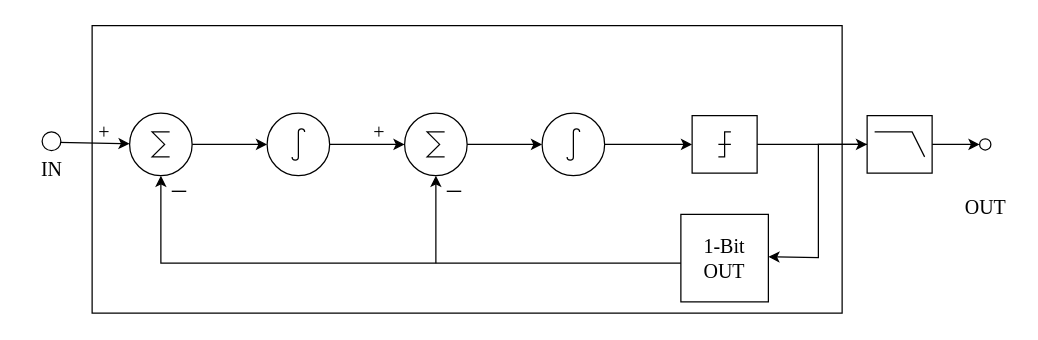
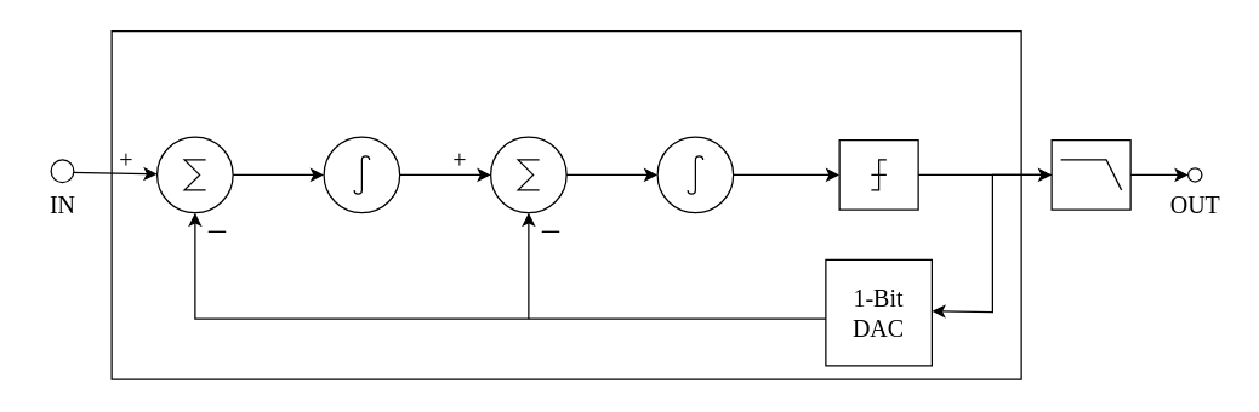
  <mxCell id="0" />
  <mxCell id="1" parent="0" />
  <mxCell id="2" value="" style="verticalLabelPosition=bottom;shadow=0;dashed=0;align=center;html=1;verticalAlign=top;shape=mxgraph.electrical.abstract.integrator;" vertex="1" parent="1"><mxGeometry x="213" y="90" width="50" height="50" as="geometry" /></mxCell>
  <mxCell id="3" value="" style="verticalLabelPosition=bottom;shadow=0;dashed=0;align=center;html=1;verticalAlign=top;shape=mxgraph.electrical.abstract.integrator;" vertex="1" parent="1"><mxGeometry x="433" y="90" width="50" height="50" as="geometry" /></mxCell>
  <mxCell id="4" value="" style="verticalLabelPosition=bottom;shadow=0;dashed=0;align=center;html=1;verticalAlign=top;shape=mxgraph.electrical.abstract.quantizer;" vertex="1" parent="1"><mxGeometry x="553" y="92" width="52" height="46" as="geometry" /></mxCell>
  <mxCell id="5" style="edgeStyle=orthogonalEdgeStyle;rounded=0;orthogonalLoop=1;jettySize=auto;html=1;startArrow=classic;startFill=1;endArrow=none;" edge="1" parent="1" source="6"><mxGeometry relative="1" as="geometry"><mxPoint x="348" y="210" as="targetPoint" /></mxGeometry></mxCell>
  <mxCell id="6" value="" style="verticalLabelPosition=bottom;shadow=0;dashed=0;align=center;html=1;verticalAlign=top;shape=mxgraph.electrical.abstract.sum;" vertex="1" parent="1"><mxGeometry x="323" y="90" width="50" height="50" as="geometry" /></mxCell>
  <mxCell id="7" style="edgeStyle=orthogonalEdgeStyle;rounded=0;orthogonalLoop=1;jettySize=auto;html=1;endSize=4;startArrow=classic;startFill=1;endArrow=none;sourcePerimeterSpacing=0;targetPerimeterSpacing=0;entryX=0;entryY=0.5;entryDx=0;entryDy=0;entryPerimeter=0;" edge="1" parent="1" target="10"><mxGeometry relative="1" as="geometry"><mxPoint x="653" y="120" as="targetPoint" /><mxPoint x="614" y="205" as="sourcePoint" /></mxGeometry></mxCell>
- <mxCell id="8" value="&lt;font style=&quot;font-size: 16px;&quot; face=&quot;Times New Roman&quot;&gt;1-Bit OUT&lt;/font&gt;" style="rounded=0;whiteSpace=wrap;html=1;" vertex="1" parent="1"><mxGeometry x="544" y="171" width="70" height="70" as="geometry" /></mxCell>
+ <mxCell id="8" value="&lt;font style=&quot;font-size: 16px;&quot; face=&quot;Times New Roman&quot;&gt;1-Bit DAC&lt;/font&gt;" style="rounded=0;whiteSpace=wrap;html=1;" vertex="1" parent="1"><mxGeometry x="544" y="171" width="70" height="70" as="geometry" /></mxCell>
  <mxCell id="9" style="edgeStyle=orthogonalEdgeStyle;rounded=0;orthogonalLoop=1;jettySize=auto;html=1;entryX=0;entryY=0.5;entryDx=0;entryDy=0;" edge="1" parent="1" source="10" target="25"><mxGeometry relative="1" as="geometry" /></mxCell>
  <mxCell id="10" value="" style="verticalLabelPosition=bottom;shadow=0;dashed=0;align=center;html=1;verticalAlign=top;shape=mxgraph.electrical.logic_gates.lowpass_filter;" vertex="1" parent="1"><mxGeometry x="693" y="92" width="52" height="46" as="geometry" /></mxCell>
  <mxCell id="11" style="edgeStyle=orthogonalEdgeStyle;rounded=0;orthogonalLoop=1;jettySize=auto;html=1;" edge="1" parent="1" source="12" target="2"><mxGeometry relative="1" as="geometry" /></mxCell>
  <mxCell id="12" value="" style="verticalLabelPosition=bottom;shadow=0;dashed=0;align=center;html=1;verticalAlign=top;shape=mxgraph.electrical.abstract.sum;" vertex="1" parent="1"><mxGeometry x="103" y="90" width="50" height="50" as="geometry" /></mxCell>
  <mxCell id="13" value="" style="endArrow=classic;html=1;rounded=0;exitX=0.846;exitY=0.562;exitDx=0;exitDy=0;exitPerimeter=0;" edge="1" parent="1" source="23"><mxGeometry width="50" height="50" relative="1" as="geometry"><mxPoint x="53" y="130" as="sourcePoint" /><mxPoint x="103" y="114.5" as="targetPoint" /></mxGeometry></mxCell>
  <mxCell id="14" style="edgeStyle=orthogonalEdgeStyle;rounded=0;orthogonalLoop=1;jettySize=auto;html=1;entryX=0.5;entryY=1;entryDx=0;entryDy=0;entryPerimeter=0;" edge="1" parent="1" source="8" target="12"><mxGeometry relative="1" as="geometry"><Array as="points"><mxPoint x="128" y="210" /></Array></mxGeometry></mxCell>
  <mxCell id="15" style="edgeStyle=orthogonalEdgeStyle;rounded=0;orthogonalLoop=1;jettySize=auto;html=1;entryX=0;entryY=0.5;entryDx=0;entryDy=0;entryPerimeter=0;" edge="1" parent="1" source="4" target="10"><mxGeometry relative="1" as="geometry" /></mxCell>
  <mxCell id="16" style="edgeStyle=orthogonalEdgeStyle;rounded=0;orthogonalLoop=1;jettySize=auto;html=1;entryX=0;entryY=0.5;entryDx=0;entryDy=0;entryPerimeter=0;" edge="1" parent="1" source="2" target="6"><mxGeometry relative="1" as="geometry" /></mxCell>
  <mxCell id="17" style="edgeStyle=orthogonalEdgeStyle;rounded=0;orthogonalLoop=1;jettySize=auto;html=1;entryX=0;entryY=0.5;entryDx=0;entryDy=0;entryPerimeter=0;" edge="1" parent="1" source="6" target="3"><mxGeometry relative="1" as="geometry" /></mxCell>
  <mxCell id="18" style="edgeStyle=orthogonalEdgeStyle;rounded=0;orthogonalLoop=1;jettySize=auto;html=1;entryX=0;entryY=0.5;entryDx=0;entryDy=0;entryPerimeter=0;" edge="1" parent="1" source="3" target="4"><mxGeometry relative="1" as="geometry" /></mxCell>
  <mxCell id="19" value="+" style="text;html=1;align=center;verticalAlign=middle;whiteSpace=wrap;rounded=0;fontFamily=Times New Roman;fontSize=16;" vertex="1" parent="1"><mxGeometry x="53" y="90" width="60" height="30" as="geometry" /></mxCell>
  <mxCell id="20" value="+" style="text;html=1;align=center;verticalAlign=middle;whiteSpace=wrap;rounded=0;fontFamily=Times New Roman;fontSize=16;" vertex="1" parent="1"><mxGeometry x="273" y="90" width="60" height="30" as="geometry" /></mxCell>
  <mxCell id="21" value="－" style="text;html=1;align=center;verticalAlign=middle;whiteSpace=wrap;rounded=0;fontFamily=Times New Roman;fontSize=16;" vertex="1" parent="1"><mxGeometry x="113" y="138" width="60" height="30" as="geometry" /></mxCell>
  <mxCell id="22" value="－" style="text;html=1;align=center;verticalAlign=middle;whiteSpace=wrap;rounded=0;fontFamily=Times New Roman;fontSize=16;" vertex="1" parent="1"><mxGeometry x="333" y="138" width="60" height="30" as="geometry" /></mxCell>
  <mxCell id="23" value="" style="ellipse;whiteSpace=wrap;html=1;aspect=fixed;" vertex="1" parent="1"><mxGeometry x="33" y="105" width="15" height="15" as="geometry" /></mxCell>
  <mxCell id="24" value="IN" style="text;html=1;align=center;verticalAlign=middle;whiteSpace=wrap;rounded=0;fontFamily=Times New Roman;fontSize=16;" vertex="1" parent="1"><mxGeometry x="20.5" y="119.5" width="40" height="30" as="geometry" /></mxCell>
  <mxCell id="25" value="" style="ellipse;whiteSpace=wrap;html=1;aspect=fixed;" vertex="1" parent="1"><mxGeometry x="783" y="110.5" width="9" height="9" as="geometry" /></mxCell>
- <mxCell id="26" value="OUT" style="text;html=1;align=center;verticalAlign=middle;whiteSpace=wrap;rounded=0;fontFamily=Times New Roman;fontSize=16;" vertex="1" parent="1"><mxGeometry x="767.5" y="150" width="40" height="30" as="geometry" /></mxCell>
+ <mxCell id="26" value="OUT" style="text;html=1;align=center;verticalAlign=middle;whiteSpace=wrap;rounded=0;fontFamily=Times New Roman;fontSize=16;" vertex="1" parent="1"><mxGeometry x="767.5" y="120" width="40" height="30" as="geometry" /></mxCell>
  <mxCell id="27" value="" style="rounded=0;whiteSpace=wrap;html=1;fillColor=none;" vertex="1" parent="1"><mxGeometry x="73" y="20" width="600" height="230" as="geometry" /></mxCell>
